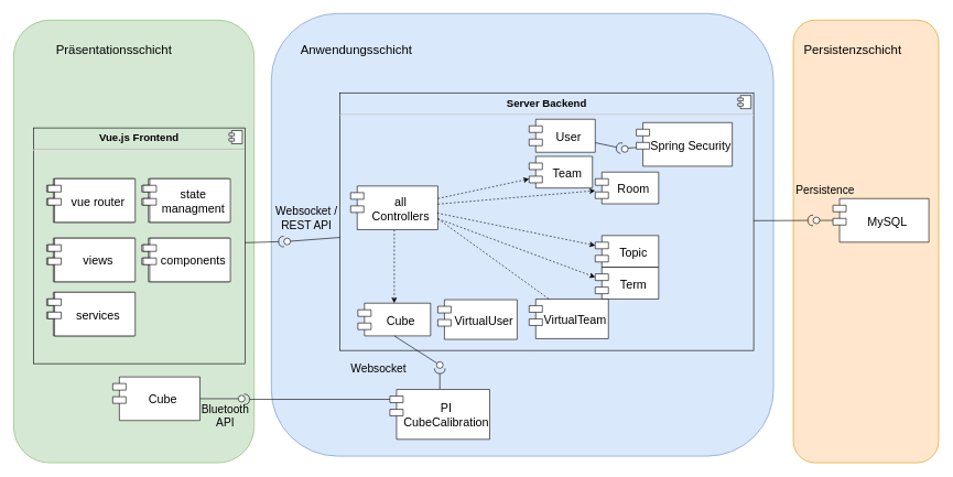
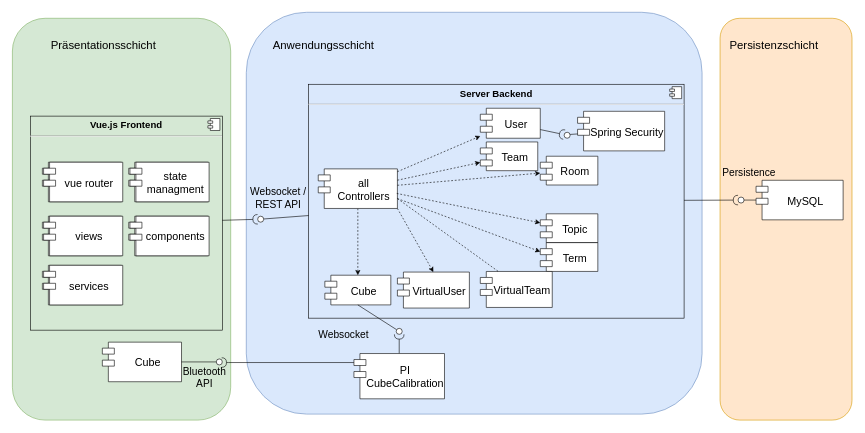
  <mxCell id="0" />
  <mxCell id="1" parent="0" />
  <mxCell id="2" value="" style="rounded=1;whiteSpace=wrap;html=1;fillColor=#dae8fc;strokeColor=#6c8ebf;" parent="1" vertex="1"><mxGeometry x="410" y="20" width="760" height="670" as="geometry" /></mxCell>
  <mxCell id="3" value="" style="rounded=1;whiteSpace=wrap;html=1;fillColor=#ffe6cc;strokeColor=#d79b00;" parent="1" vertex="1"><mxGeometry x="1200" y="30" width="220" height="670" as="geometry" /></mxCell>
  <mxCell id="4" value="" style="rounded=1;whiteSpace=wrap;html=1;fillColor=#d5e8d4;strokeColor=#82b366;" parent="1" vertex="1"><mxGeometry x="20" y="30" width="364" height="670" as="geometry" /></mxCell>
  <mxCell id="5" value="&lt;p style=&quot;margin: 6px 0px 0px; text-align: center; font-size: 16px;&quot;&gt;&lt;b style=&quot;font-size: 16px;&quot;&gt;Server Backend&lt;/b&gt;&lt;/p&gt;&lt;hr style=&quot;font-size: 16px;&quot;&gt;&lt;p style=&quot;margin: 0px 0px 0px 8px; font-size: 16px;&quot;&gt;&lt;br style=&quot;font-size: 16px;&quot;&gt;&lt;/p&gt;" style="align=left;overflow=fill;html=1;dropTarget=0;fillColor=none;fontSize=16;" parent="1" vertex="1"><mxGeometry x="514" y="140" width="626" height="390" as="geometry" /></mxCell>
  <mxCell id="6" value="" style="shape=component;jettyWidth=8;jettyHeight=4;" parent="5" vertex="1"><mxGeometry x="1" width="20" height="20" relative="1" as="geometry"><mxPoint x="-24" y="4" as="offset" /></mxGeometry></mxCell>
  <mxCell id="7" value="" style="rounded=0;orthogonalLoop=1;jettySize=auto;html=1;endArrow=none;endFill=0;" parent="1" source="5" target="19" edge="1"><mxGeometry relative="1" as="geometry"><mxPoint x="514" y="358.095" as="sourcePoint" /></mxGeometry></mxCell>
  <mxCell id="8" value="User" style="shape=module;align=left;spacingLeft=20;align=center;verticalAlign=middle;fontSize=18;aspect=fixed;" parent="1" vertex="1"><mxGeometry x="800.2" y="180" width="100" height="50" as="geometry" /></mxCell>
  <mxCell id="9" value="MySQL" style="shape=module;align=left;spacingLeft=20;align=center;verticalAlign=middle;fontSize=18;aspect=fixed;" parent="1" vertex="1"><mxGeometry x="1260" y="300.1" width="145.2" height="66" as="geometry" /></mxCell>
  <mxCell id="10" value="Cube" style="shape=module;align=left;spacingLeft=20;align=center;verticalAlign=middle;fontSize=18;" parent="1" vertex="1"><mxGeometry x="541" y="458.4" width="110" height="49.5" as="geometry" /></mxCell>
  <mxCell id="11" value="Cube" style="shape=module;align=left;spacingLeft=20;align=center;verticalAlign=middle;fontSize=18;aspect=fixed;" parent="1" vertex="1"><mxGeometry x="170" y="570" width="132" height="66" as="geometry" /></mxCell>
  <mxCell id="12" value="Bluetooth&lt;br style=&quot;font-size: 17px;&quot;&gt;API" style="rounded=0;orthogonalLoop=1;jettySize=auto;html=1;endArrow=none;endFill=0;labelBackgroundColor=none;fontSize=17;" parent="1" source="11" target="14" edge="1"><mxGeometry x="0.31" y="-27" relative="1" as="geometry"><mxPoint x="492.998" y="710" as="sourcePoint" /><mxPoint as="offset" /><mxPoint x="360" y="595" as="targetPoint" /></mxGeometry></mxCell>
  <mxCell id="13" value="" style="rounded=0;orthogonalLoop=1;jettySize=auto;html=1;endArrow=halfCircle;endFill=0;endSize=6;strokeWidth=1;exitX=0;exitY=0;exitDx=0;exitDy=15;exitPerimeter=0;" parent="1" source="47" edge="1"><mxGeometry relative="1" as="geometry"><mxPoint x="470" y="595" as="sourcePoint" /><mxPoint x="369" y="604" as="targetPoint" /><Array as="points"><mxPoint x="380" y="604" /></Array></mxGeometry></mxCell>
  <mxCell id="14" value="" style="ellipse;whiteSpace=wrap;html=1;fontFamily=Helvetica;fontSize=12;fontColor=#000000;align=center;strokeColor=#000000;fillColor=#ffffff;points=[];aspect=fixed;resizable=0;" parent="1" vertex="1"><mxGeometry x="360" y="598" width="10" height="10" as="geometry" /></mxCell>
  <mxCell id="15" value="" style="rounded=0;orthogonalLoop=1;jettySize=auto;html=1;endArrow=none;endFill=0;fontSize=14;exitX=0.5;exitY=1;exitDx=0;exitDy=0;" parent="1" source="10" target="17" edge="1"><mxGeometry relative="1" as="geometry"><mxPoint x="300" y="675" as="sourcePoint" /></mxGeometry></mxCell>
  <mxCell id="16" value="Websocket" style="edgeLabel;html=1;align=center;verticalAlign=middle;resizable=0;points=[];labelBackgroundColor=none;fontSize=17;" parent="15" vertex="1" connectable="0"><mxGeometry x="0.279" y="1" relative="1" as="geometry"><mxPoint x="-66" y="24" as="offset" /></mxGeometry></mxCell>
  <mxCell id="17" value="" style="ellipse;whiteSpace=wrap;html=1;fontFamily=Helvetica;fontSize=12;fontColor=#000000;align=center;strokeColor=#000000;fillColor=#ffffff;points=[];aspect=fixed;resizable=0;" parent="1" vertex="1"><mxGeometry x="660" y="547" width="10" height="10" as="geometry" /></mxCell>
  <mxCell id="18" value="" style="rounded=0;orthogonalLoop=1;jettySize=auto;html=1;endArrow=halfCircle;endFill=0;endSize=6;strokeWidth=1;exitX=0.5;exitY=0;exitDx=0;exitDy=0;" parent="1" source="47" target="17" edge="1"><mxGeometry relative="1" as="geometry"><mxPoint x="657.655" y="620" as="sourcePoint" /><mxPoint x="880" y="610" as="targetPoint" /></mxGeometry></mxCell>
  <mxCell id="19" value="" style="ellipse;whiteSpace=wrap;html=1;fontFamily=Helvetica;fontSize=12;fontColor=#000000;align=center;strokeColor=#000000;fillColor=#ffffff;points=[];aspect=fixed;resizable=0;" parent="1" vertex="1"><mxGeometry x="429" y="360" width="10" height="10" as="geometry" /></mxCell>
  <mxCell id="20" value="Websocket /&lt;br style=&quot;font-size: 17px;&quot;&gt;REST API" style="rounded=0;orthogonalLoop=1;jettySize=auto;html=1;endArrow=halfCircle;endFill=0;endSize=6;strokeWidth=1;labelBackgroundColor=none;fontSize=17;" parent="1" source="21" target="19" edge="1"><mxGeometry x="1" y="54" relative="1" as="geometry"><mxPoint x="524" y="189.484" as="sourcePoint" /><mxPoint x="420" y="364" as="targetPoint" /><mxPoint x="36" y="19" as="offset" /></mxGeometry></mxCell>
  <mxCell id="21" value="&lt;p style=&quot;margin: 6px 0px 0px; text-align: center; font-size: 16px;&quot;&gt;&lt;b style=&quot;font-size: 16px;&quot;&gt;Vue.js Frontend&lt;/b&gt;&lt;/p&gt;&lt;hr style=&quot;font-size: 16px;&quot;&gt;&lt;p style=&quot;margin: 0px 0px 0px 8px; font-size: 16px;&quot;&gt;&lt;br style=&quot;font-size: 16px;&quot;&gt;&lt;/p&gt;" style="align=left;overflow=fill;html=1;dropTarget=0;fillColor=none;fontSize=16;" parent="1" vertex="1"><mxGeometry x="50" y="193.1" width="320" height="356.9" as="geometry" /></mxCell>
  <mxCell id="22" value="" style="shape=component;jettyWidth=8;jettyHeight=4;" parent="21" vertex="1"><mxGeometry x="1" width="20" height="20" relative="1" as="geometry"><mxPoint x="-24" y="4" as="offset" /></mxGeometry></mxCell>
  <mxCell id="23" value="components" style="shape=module;align=left;spacingLeft=20;align=center;verticalAlign=top;fontSize=18;aspect=fixed;" parent="1" vertex="1"><mxGeometry x="214" y="360" width="132" height="66" as="geometry" /></mxCell>
  <mxCell id="24" value="views" style="shape=module;align=left;spacingLeft=20;align=center;verticalAlign=top;fontSize=18;aspect=fixed;" parent="1" vertex="1"><mxGeometry x="70" y="360" width="132" height="66" as="geometry" /></mxCell>
  <mxCell id="25" value="state&#10;managment" style="shape=module;align=left;spacingLeft=20;align=center;verticalAlign=top;fontSize=18;aspect=fixed;" parent="1" vertex="1"><mxGeometry x="214" y="270" width="132" height="66" as="geometry" /></mxCell>
  <mxCell id="26" value="vue router" style="shape=module;align=left;spacingLeft=20;align=center;verticalAlign=top;fontSize=18;aspect=fixed;" parent="1" vertex="1"><mxGeometry x="70" y="270" width="132" height="66" as="geometry" /></mxCell>
  <mxCell id="27" value="services" style="shape=module;align=left;spacingLeft=20;align=center;verticalAlign=top;fontSize=18;aspect=fixed;" parent="1" vertex="1"><mxGeometry x="70" y="441.9" width="132" height="66" as="geometry" /></mxCell>
  <mxCell id="28" value="Spring Security" style="shape=module;align=left;spacingLeft=20;align=center;verticalAlign=middle;fontSize=18;aspect=fixed;" parent="1" vertex="1"><mxGeometry x="962.4" y="185.1" width="145.2" height="66" as="geometry" /></mxCell>
  <mxCell id="29" style="rounded=0;orthogonalLoop=1;jettySize=auto;html=1;dashed=1;" parent="1" source="30" target="10" edge="1"><mxGeometry relative="1" as="geometry" /></mxCell>
  <mxCell id="30" value="all&#10;Controllers" style="shape=module;align=left;spacingLeft=20;align=center;verticalAlign=middle;fontSize=18;aspect=fixed;" parent="1" vertex="1"><mxGeometry x="530" y="281.1" width="132" height="66" as="geometry" /></mxCell>
  <mxCell id="31" value="Team" style="shape=module;align=left;spacingLeft=20;align=center;verticalAlign=middle;fontSize=18;aspect=fixed;" parent="1" vertex="1"><mxGeometry x="800.2" y="236.2" width="95.8" height="47.9" as="geometry" /></mxCell>
  <mxCell id="32" value="Room" style="shape=module;align=left;spacingLeft=20;align=center;verticalAlign=middle;fontSize=18;aspect=fixed;" parent="1" vertex="1"><mxGeometry x="900.2" y="260" width="96" height="48" as="geometry" /></mxCell>
  <mxCell id="33" value="" style="rounded=0;orthogonalLoop=1;jettySize=auto;html=1;endArrow=none;endFill=0;" parent="1" source="28" edge="1"><mxGeometry relative="1" as="geometry"><mxPoint x="965" y="222.169" as="sourcePoint" /><mxPoint x="950" y="223.65" as="targetPoint" /></mxGeometry></mxCell>
  <mxCell id="34" value="" style="rounded=0;orthogonalLoop=1;jettySize=auto;html=1;endArrow=halfCircle;endFill=0;endSize=6;strokeWidth=1;" parent="1" source="8" target="35" edge="1"><mxGeometry relative="1" as="geometry"><mxPoint x="900" y="219.997" as="sourcePoint" /><mxPoint x="990.047" y="232.417" as="targetPoint" /></mxGeometry></mxCell>
  <mxCell id="35" value="" style="ellipse;whiteSpace=wrap;html=1;fontFamily=Helvetica;fontSize=12;fontColor=#000000;align=center;strokeColor=#000000;fillColor=#ffffff;points=[];aspect=fixed;resizable=0;" parent="1" vertex="1"><mxGeometry x="940" y="220" width="10" height="10" as="geometry" /></mxCell>
  <mxCell id="36" value="Persistence" style="rounded=0;orthogonalLoop=1;jettySize=auto;html=1;endArrow=none;endFill=0;labelBackgroundColor=none;fontSize=17;" parent="1" source="9" target="41" edge="1"><mxGeometry x="0.175" y="-44" relative="1" as="geometry"><mxPoint x="969.03" y="474" as="sourcePoint" /><mxPoint x="920" y="370" as="targetPoint" /><mxPoint as="offset" /></mxGeometry></mxCell>
  <mxCell id="37" value="" style="rounded=0;orthogonalLoop=1;jettySize=auto;html=1;endArrow=halfCircle;endFill=0;endSize=6;strokeWidth=1;" parent="1" source="41" edge="1"><mxGeometry relative="1" as="geometry"><mxPoint x="830" y="270" as="sourcePoint" /><mxPoint x="1240" y="335" as="targetPoint" /><Array as="points" /></mxGeometry></mxCell>
+ <mxCell id="38" value="" style="endArrow=classic;html=1;dashed=1;" parent="1" source="30" target="8" edge="1"><mxGeometry width="50" height="50" relative="1" as="geometry"><mxPoint x="670" y="290" as="sourcePoint" /><mxPoint x="720" y="240" as="targetPoint" /></mxGeometry></mxCell>
  <mxCell id="39" value="" style="endArrow=classic;html=1;dashed=1;" parent="1" source="30" target="31" edge="1"><mxGeometry width="50" height="50" relative="1" as="geometry"><mxPoint x="670" y="290" as="sourcePoint" /><mxPoint x="720" y="240" as="targetPoint" /></mxGeometry></mxCell>
  <mxCell id="40" value="" style="endArrow=classic;html=1;dashed=1;" parent="1" source="30" target="32" edge="1"><mxGeometry width="50" height="50" relative="1" as="geometry"><mxPoint x="660" y="325" as="sourcePoint" /><mxPoint x="810" y="265" as="targetPoint" /></mxGeometry></mxCell>
  <mxCell id="41" value="" style="ellipse;whiteSpace=wrap;html=1;fontFamily=Helvetica;fontSize=12;fontColor=#000000;align=center;strokeColor=#000000;fillColor=#ffffff;points=[];aspect=fixed;resizable=0;" parent="1" vertex="1"><mxGeometry x="1230" y="328.1" width="10" height="10" as="geometry" /></mxCell>
  <mxCell id="42" value="" style="rounded=0;orthogonalLoop=1;jettySize=auto;html=1;endArrow=halfCircle;endFill=0;endSize=6;strokeWidth=1;" parent="1" source="5" target="41" edge="1"><mxGeometry relative="1" as="geometry"><mxPoint x="1210" y="335" as="sourcePoint" /><mxPoint x="1320" y="335" as="targetPoint" /><Array as="points" /></mxGeometry></mxCell>
  <mxCell id="43" value="&lt;font style=&quot;font-size: 19px;&quot;&gt;Präsentationsschicht&lt;/font&gt;" style="text;html=1;strokeColor=none;fillColor=none;align=center;verticalAlign=middle;whiteSpace=wrap;rounded=0;fontSize=19;" parent="1" vertex="1"><mxGeometry x="42" y="40" width="260" height="70" as="geometry" /></mxCell>
  <mxCell id="44" value="&lt;font style=&quot;font-size: 19px;&quot;&gt;Anwendungsschicht&lt;/font&gt;" style="text;html=1;strokeColor=none;fillColor=none;align=center;verticalAlign=middle;whiteSpace=wrap;rounded=0;fontSize=19;" parent="1" vertex="1"><mxGeometry x="449" y="50" width="180" height="50" as="geometry" /></mxCell>
  <mxCell id="45" value="&lt;font style=&quot;font-size: 19px;&quot;&gt;Persistenzschicht&lt;/font&gt;" style="text;html=1;strokeColor=none;fillColor=none;align=center;verticalAlign=middle;whiteSpace=wrap;rounded=0;fontSize=19;" parent="1" vertex="1"><mxGeometry x="1200" y="50" width="180" height="50" as="geometry" /></mxCell>
  <mxCell id="46" style="edgeStyle=orthogonalEdgeStyle;rounded=0;orthogonalLoop=1;jettySize=auto;html=1;exitX=0.5;exitY=1;exitDx=0;exitDy=0;fontSize=19;" parent="1" source="3" target="3" edge="1"><mxGeometry relative="1" as="geometry" /></mxCell>
  <mxCell id="47" value="PI&#10;CubeCalibration" style="shape=module;align=left;spacingLeft=20;align=center;verticalAlign=middle;fontSize=18;aspect=fixed;" parent="1" vertex="1"><mxGeometry x="589.5" y="589" width="151" height="75.5" as="geometry" /></mxCell>
  <mxCell id="48" value="state&#10;managment" style="shape=module;align=left;spacingLeft=20;align=center;verticalAlign=middle;fontSize=18;aspect=fixed;" parent="1" vertex="1"><mxGeometry x="216" y="270" width="132" height="66" as="geometry" /></mxCell>
  <mxCell id="49" value="vue router" style="shape=module;align=left;spacingLeft=20;align=center;verticalAlign=middle;fontSize=18;aspect=fixed;" parent="1" vertex="1"><mxGeometry x="72" y="270" width="132" height="66" as="geometry" /></mxCell>
  <mxCell id="50" value="views" style="shape=module;align=left;spacingLeft=20;align=center;verticalAlign=middle;fontSize=18;aspect=fixed;" parent="1" vertex="1"><mxGeometry x="72" y="360" width="132" height="66" as="geometry" /></mxCell>
  <mxCell id="51" value="components" style="shape=module;align=left;spacingLeft=20;align=center;verticalAlign=middle;fontSize=18;aspect=fixed;" parent="1" vertex="1"><mxGeometry x="216" y="360" width="132" height="66" as="geometry" /></mxCell>
  <mxCell id="52" value="services" style="shape=module;align=left;spacingLeft=20;align=center;verticalAlign=middle;fontSize=18;aspect=fixed;" parent="1" vertex="1"><mxGeometry x="72" y="441.9" width="132" height="66" as="geometry" /></mxCell>
  <mxCell id="53" value="Topic" style="shape=module;align=left;spacingLeft=20;align=center;verticalAlign=middle;fontSize=18;aspect=fixed;" vertex="1" parent="1"><mxGeometry x="900.2" y="356" width="96" height="48" as="geometry" /></mxCell>
  <mxCell id="54" value="Term" style="shape=module;align=left;spacingLeft=20;align=center;verticalAlign=middle;fontSize=18;aspect=fixed;" vertex="1" parent="1"><mxGeometry x="900.2" y="404.1" width="96" height="48" as="geometry" /></mxCell>
  <mxCell id="55" value="VirtualTeam" style="shape=module;align=left;spacingLeft=20;align=center;verticalAlign=middle;fontSize=18;aspect=fixed;" vertex="1" parent="1"><mxGeometry x="800.2" y="452.15" width="120" height="60" as="geometry" /></mxCell>
  <mxCell id="56" value="VirtualUser" style="shape=module;align=left;spacingLeft=20;align=center;verticalAlign=middle;fontSize=18;aspect=fixed;" vertex="1" parent="1"><mxGeometry x="662" y="453.15" width="120" height="60" as="geometry" /></mxCell>
  <mxCell id="57" style="edgeStyle=none;rounded=0;orthogonalLoop=1;jettySize=auto;html=1;entryX=0;entryY=0;entryDx=0;entryDy=15;entryPerimeter=0;dashed=1;exitX=1;exitY=0.75;exitDx=0;exitDy=0;" edge="1" parent="1" source="30" target="54"><mxGeometry relative="1" as="geometry"><mxPoint x="672" y="326.031" as="sourcePoint" /><mxPoint x="910.2" y="333" as="targetPoint" /></mxGeometry></mxCell>
  <mxCell id="58" style="edgeStyle=none;rounded=0;orthogonalLoop=1;jettySize=auto;html=1;entryX=0.25;entryY=0;entryDx=0;entryDy=0;dashed=1;exitX=1;exitY=0.75;exitDx=0;exitDy=0;endArrow=none;" edge="1" parent="1" source="30" target="55"><mxGeometry relative="1" as="geometry"><mxPoint x="682" y="336.031" as="sourcePoint" /><mxPoint x="920.2" y="343" as="targetPoint" /></mxGeometry></mxCell>
+ <mxCell id="59" style="edgeStyle=none;rounded=0;orthogonalLoop=1;jettySize=auto;html=1;dashed=1;exitX=1;exitY=1;exitDx=0;exitDy=0;entryX=0.5;entryY=0;entryDx=0;entryDy=0;" edge="1" parent="1" source="30" target="56"><mxGeometry relative="1" as="geometry"><mxPoint x="692" y="346.031" as="sourcePoint" /><mxPoint x="930.2" y="353" as="targetPoint" /></mxGeometry></mxCell>
  <mxCell id="60" style="edgeStyle=none;rounded=0;orthogonalLoop=1;jettySize=auto;html=1;entryX=0;entryY=0;entryDx=0;entryDy=15;entryPerimeter=0;dashed=1;exitX=0.992;exitY=0.62;exitDx=0;exitDy=0;exitPerimeter=0;" edge="1" parent="1" source="30" target="53"><mxGeometry relative="1" as="geometry"><mxPoint x="672" y="340.6" as="sourcePoint" /><mxPoint x="910.2" y="429.1" as="targetPoint" /></mxGeometry></mxCell>
